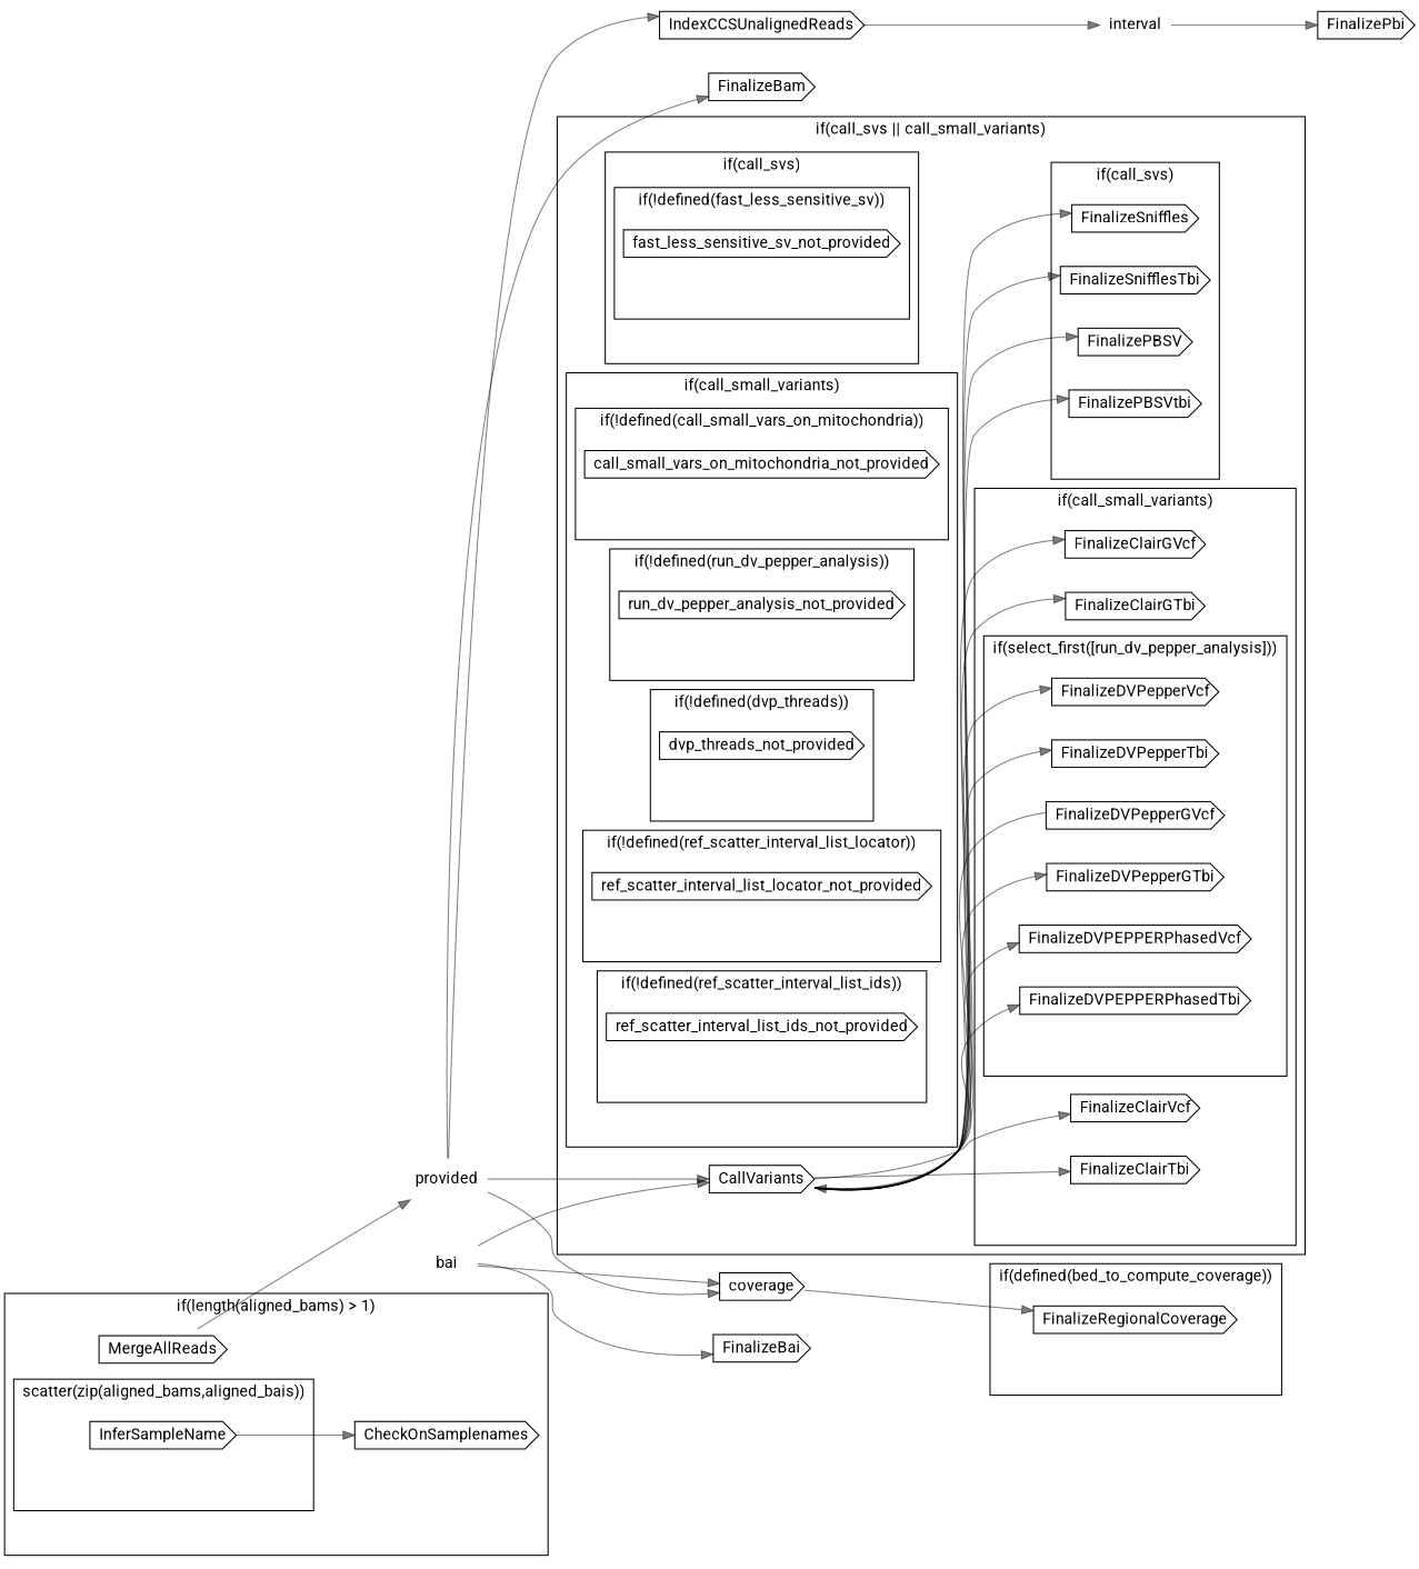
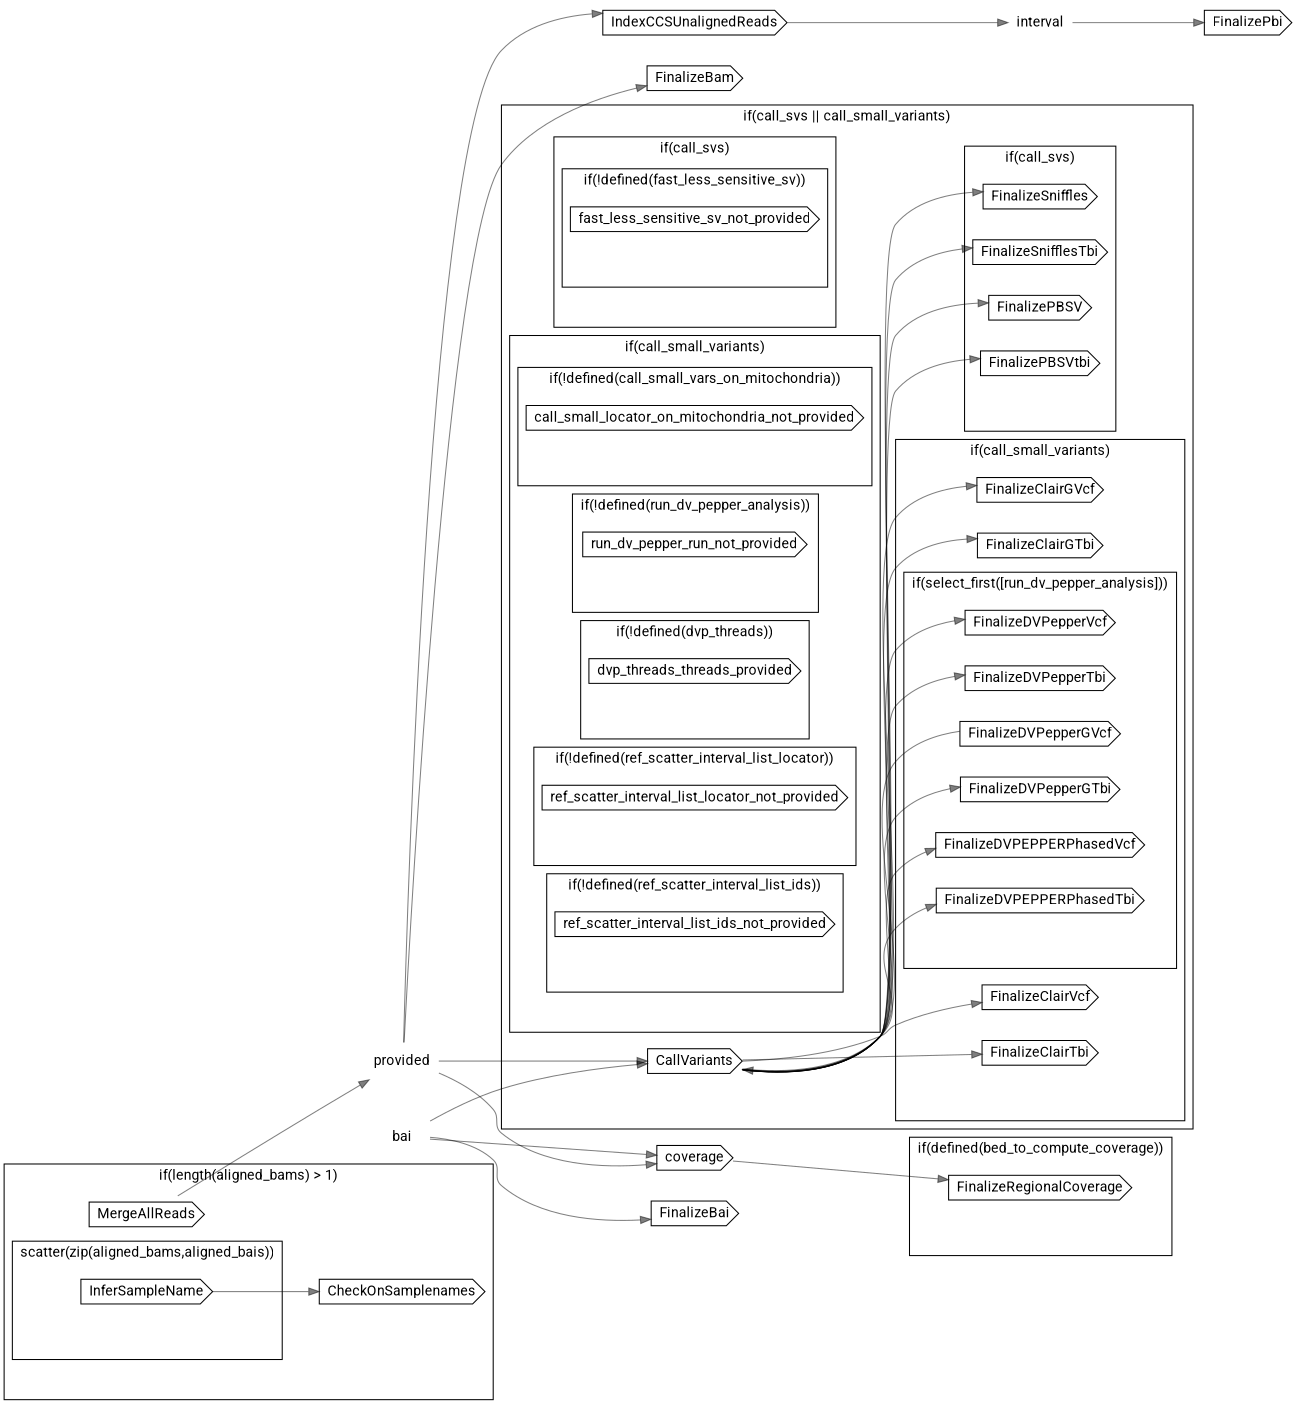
  digraph {
    compound=true
    rankdir=LR
    node [fontname=Roboto shape=cds]
    edge [color="#00000080"]
    n1 [label=InferSampleName]
    "scatter-L69C9-pair" [height=0 margin=0 style=invis width=0 shape=""]
    n3 [label=CheckOnSamplenames]
    n4 [label=MergeAllReads]
    "if-L68C5" [height=0 margin=0 style=invis width=0 shape=""]
    n6 [label=FinalizeRegionalCoverage]
    "if-L97C5" [height=0 margin=0 style=invis width=0 shape=""]
    n8 [label=fast_less_sensitive_sv_not_provided]
    "if-L104C13" [height=0 margin=0 style=invis width=0 shape=""]
    "if-L103C9" [height=0 margin=0 style=invis width=0 shape=""]
-   n11 [label=call_small_vars_on_mitochondria_not_provided]
+   n11 [label=call_small_locator_on_mitochondria_not_provided]
    "if-L107C13" [height=0 margin=0 style=invis width=0 shape=""]
-   n13 [label=run_dv_pepper_analysis_not_provided]
+   n13 [label=run_dv_pepper_run_not_provided]
    "if-L108C13" [height=0 margin=0 style=invis width=0 shape=""]
-   n15 [label=dvp_threads_not_provided]
+   n15 [label=dvp_threads_threads_provided]
    "if-L109C13" [height=0 margin=0 style=invis width=0 shape=""]
    n17 [label=ref_scatter_interval_list_locator_not_provided]
    "if-L110C13" [height=0 margin=0 style=invis width=0 shape=""]
    n19 [label=ref_scatter_interval_list_ids_not_provided]
    "if-L111C13" [height=0 margin=0 style=invis width=0 shape=""]
    "if-L106C9" [height=0 margin=0 style=invis width=0 shape=""]
    n22 [label=FinalizePBSV]
    n23 [label=FinalizePBSVtbi]
    n24 [label=FinalizeSniffles]
    n25 [label=FinalizeSnifflesTbi]
    "if-L144C9" [height=0 margin=0 style=invis width=0 shape=""]
    n27 [label=FinalizeDVPepperVcf]
    n28 [label=FinalizeDVPepperTbi]
    n29 [label=FinalizeDVPepperGVcf]
    n30 [label=FinalizeDVPepperGTbi]
    n31 [label=FinalizeDVPEPPERPhasedVcf]
    n32 [label=FinalizeDVPEPPERPhasedTbi]
    "if-L159C13" [height=0 margin=0 style=invis width=0 shape=""]
    n34 [label=FinalizeClairVcf]
    n35 [label=FinalizeClairTbi]
    n36 [label=FinalizeClairGVcf]
    n37 [label=FinalizeClairGTbi]
    "if-L152C9" [height=0 margin=0 style=invis width=0 shape=""]
    n39 [label=CallVariants]
    "if-L100C5" [height=0 margin=0 style=invis width=0 shape=""]
    n41 [label=provided shape=plaintext]
    n42 [label=IndexCCSUnalignedReads]
    n43 [label=coverage]
    n44 [label=FinalizeBam]
    n45 [label=bai shape=plaintext]
    n46 [label=FinalizeBai]
    n47 [label=interval shape=plaintext]
    n48 [label=FinalizePbi]
    subgraph cluster_1 {
      fontname=Roboto
      label="if(length(aligned_bams) > 1)"
      rank=same
      n3
      n4
      "if-L68C5"
      subgraph cluster_2 {
        fontname=Roboto
        label="scatter(zip(aligned_bams,aligned_bais))"
        rank=same
        n1
        "scatter-L69C9-pair"
      }
    }
    subgraph cluster_3 {
      fontname=Roboto
      label="if(defined(bed_to_compute_coverage))"
      rank=same
      n6
      "if-L97C5"
    }
    subgraph cluster_4 {
      fontname=Roboto
      label="if(call_svs || call_small_variants)"
      rank=same
      n39
      "if-L100C5"
      subgraph cluster_5 {
        fontname=Roboto
        label="if(call_svs)"
        rank=same
        "if-L103C9"
        subgraph cluster_6 {
          fontname=Roboto
          label="if(!defined(fast_less_sensitive_sv))"
          rank=same
          n8
          "if-L104C13"
        }
      }
      subgraph cluster_7 {
        fontname=Roboto
        label="if(call_small_variants)"
        rank=same
        "if-L106C9"
        subgraph cluster_8 {
          fontname=Roboto
          label="if(!defined(call_small_vars_on_mitochondria))"
          rank=same
          n11
          "if-L107C13"
        }
        subgraph cluster_9 {
          fontname=Roboto
          label="if(!defined(run_dv_pepper_analysis))"
          rank=same
          n13
          "if-L108C13"
        }
        subgraph cluster_10 {
          fontname=Roboto
          label="if(!defined(dvp_threads))"
          rank=same
          n15
          "if-L109C13"
        }
        subgraph cluster_11 {
          fontname=Roboto
          label="if(!defined(ref_scatter_interval_list_locator))"
          rank=same
          n17
          "if-L110C13"
        }
        subgraph cluster_12 {
          fontname=Roboto
          label="if(!defined(ref_scatter_interval_list_ids))"
          rank=same
          n19
          "if-L111C13"
        }
      }
      subgraph cluster_13 {
        fontname=Roboto
        label="if(call_svs)"
        rank=same
        n22
        n23
        n24
        n25
        "if-L144C9"
      }
      subgraph cluster_14 {
        fontname=Roboto
        label="if(call_small_variants)"
        rank=same
        n34
        n35
        n36
        n37
        "if-L152C9"
        subgraph cluster_15 {
          fontname=Roboto
          label="if(select_first([run_dv_pepper_analysis]))"
          rank=same
          n27
          n28
          n29
          n30
          n31
          n32
          "if-L159C13"
        }
      }
    }
    n1 -> n3
    n4 -> n41
    n29 -> n39
    n39 -> n22
    n39 -> n23
    n39 -> n24
    n39 -> n25
    n39 -> n27
    n39 -> n28
    n39 -> n30
    n39 -> n31
    n39 -> n32
    n39 -> n34
    n39 -> n35
    n39 -> n36
    n39 -> n37
    n41 -> n39
    n41 -> n42
    n41 -> n43
    n41 -> n44
    n42 -> n47
    n43 -> n6
    n45 -> n39
    n45 -> n43
    n45 -> n46
    n47 -> n48
  }
